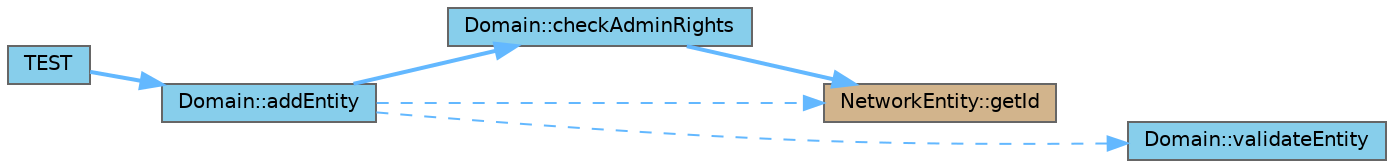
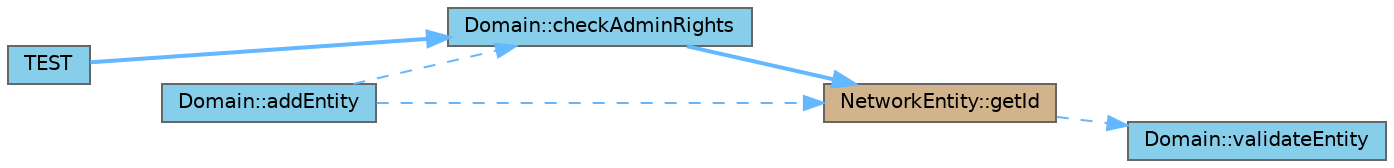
  digraph {
    rankdir=LR
    node [color=grey40 fillcolor=skyblue fontname=Helvetica fontsize=10 shape=box style=filled]
    edge [color=steelblue1 fontname=Helvetica fontsize=10 labelfontname=Helvetica labelfontsize=10 style=dashed]
    n1 [color=gray40 fontcolor=black height=0.2 label=TEST width=0.4]
    n2 [height=0.2 label="Domain::addEntity" width=0.4]
    n3 [height=0.2 label="Domain::checkAdminRights" width=0.4]
    n4 [fillcolor=tan height=0.2 label="NetworkEntity::getId" width=0.4]
    n5 [height=0.2 label="Domain::validateEntity" width=0.4]
-   n1 -> n2 [style=bold]
-   n2 -> n3 [style=bold]
+   n1 -> n3 [style=bold]
+   n2 -> n3
    n2 -> n4
-   n2 -> n5
+   n4 -> n5
    n3 -> n4 [style=bold]
  }
